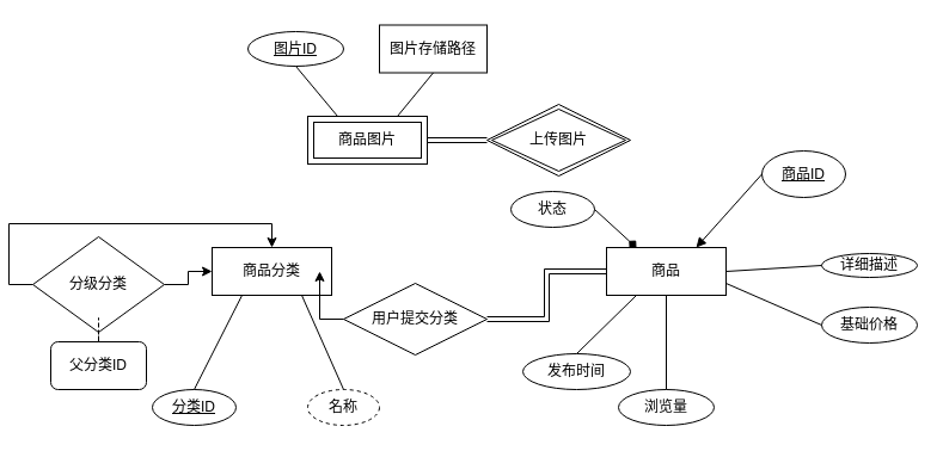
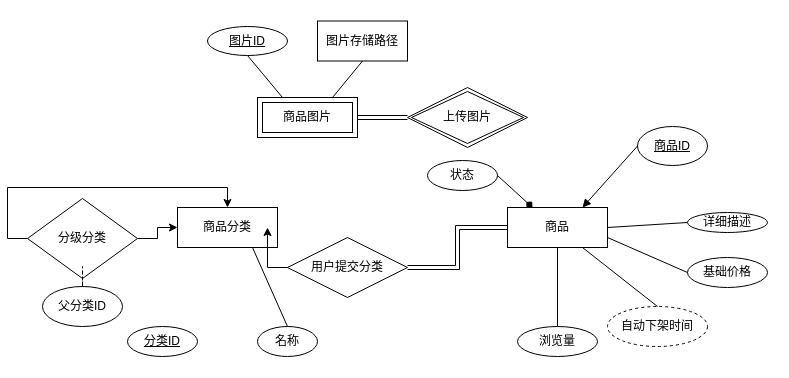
  <mxCell id="0" />
  <mxCell id="1" parent="0" />
  <mxCell id="2" value="商品分类" style="whiteSpace=wrap;html=1;align=center;" parent="1" vertex="1"><mxGeometry x="170" y="207" width="100" height="40" as="geometry" /></mxCell>
  <mxCell id="3" value="" style="edgeStyle=orthogonalEdgeStyle;rounded=0;orthogonalLoop=1;jettySize=auto;html=1;shape=link;" parent="1" source="4" target="7" edge="1"><mxGeometry relative="1" as="geometry" /></mxCell>
  <mxCell id="4" value="商品" style="whiteSpace=wrap;html=1;align=center;" parent="1" vertex="1"><mxGeometry x="500" y="207" width="100" height="40" as="geometry" /></mxCell>
  <mxCell id="5" value="商品图片" style="shape=ext;margin=3;double=1;whiteSpace=wrap;html=1;align=center;" parent="1" vertex="1"><mxGeometry x="250" y="97" width="100" height="40" as="geometry" /></mxCell>
  <mxCell id="6" value="" style="edgeStyle=orthogonalEdgeStyle;rounded=0;orthogonalLoop=1;jettySize=auto;html=1;" parent="1" source="7" target="2" edge="1"><mxGeometry relative="1" as="geometry" /></mxCell>
  <mxCell id="7" value="用户提交分类" style="shape=rhombus;perimeter=rhombusPerimeter;whiteSpace=wrap;html=1;align=center;" parent="1" vertex="1"><mxGeometry x="280" y="237" width="120" height="60" as="geometry" /></mxCell>
  <mxCell id="8" value="" style="edgeStyle=orthogonalEdgeStyle;rounded=0;orthogonalLoop=1;jettySize=auto;html=1;shape=link;" parent="1" source="9" target="5" edge="1"><mxGeometry relative="1" as="geometry" /></mxCell>
  <mxCell id="9" value="上传图片" style="shape=rhombus;double=1;perimeter=rhombusPerimeter;whiteSpace=wrap;html=1;align=center;" parent="1" vertex="1"><mxGeometry x="400" y="87" width="120" height="60" as="geometry" /></mxCell>
  <mxCell id="10" value="" style="edgeStyle=orthogonalEdgeStyle;rounded=0;orthogonalLoop=1;jettySize=auto;html=1;" parent="1" source="12" target="2" edge="1"><mxGeometry relative="1" as="geometry" /></mxCell>
  <mxCell id="11" value="" style="edgeStyle=orthogonalEdgeStyle;rounded=0;orthogonalLoop=1;jettySize=auto;html=1;entryX=0.5;entryY=0;entryDx=0;entryDy=0;exitX=0;exitY=0.5;exitDx=0;exitDy=0;" parent="1" source="12" target="2" edge="1"><mxGeometry relative="1" as="geometry"><mxPoint x="-90" y="227" as="targetPoint" /></mxGeometry></mxCell>
  <mxCell id="12" value="分级分类" style="shape=rhombus;perimeter=rhombusPerimeter;whiteSpace=wrap;html=1;align=center;" parent="1" vertex="1"><mxGeometry x="20" y="198" width="110" height="80" as="geometry" /></mxCell>
  <mxCell id="13" value="" style="edgeStyle=orthogonalEdgeStyle;rounded=0;orthogonalLoop=1;jettySize=auto;html=1;dashed=1;endArrow=none;endFill=0;exitX=0.5;exitY=0;exitDx=0;exitDy=0;" parent="1" source="18" target="12" edge="1"><mxGeometry relative="1" as="geometry"><mxPoint x="75" y="288" as="sourcePoint" /></mxGeometry></mxCell>
  <mxCell id="14" value="分类ID" style="ellipse;whiteSpace=wrap;html=1;align=center;fontStyle=4;" vertex="1" parent="1"><mxGeometry x="120" y="326" width="70" height="30" as="geometry" /></mxCell>
- <mxCell id="15" value="" style="endArrow=none;html=1;rounded=0;exitX=0.25;exitY=1;exitDx=0;exitDy=0;entryX=0.5;entryY=0;entryDx=0;entryDy=0;" edge="1" parent="1" source="2" target="14"><mxGeometry relative="1" as="geometry"><mxPoint x="410" y="316" as="sourcePoint" /><mxPoint x="570" y="316" as="targetPoint" /></mxGeometry></mxCell>
- <mxCell id="16" value="名称" style="ellipse;whiteSpace=wrap;html=1;align=center;dashed=1;" vertex="1" parent="1"><mxGeometry x="250" y="326" width="60" height="30" as="geometry" /></mxCell>
+ <mxCell id="16" value="名称" style="ellipse;whiteSpace=wrap;html=1;align=center;" vertex="1" parent="1"><mxGeometry x="250" y="326" width="60" height="30" as="geometry" /></mxCell>
  <mxCell id="17" value="" style="endArrow=none;html=1;rounded=0;exitX=0.75;exitY=1;exitDx=0;exitDy=0;entryX=0.5;entryY=0;entryDx=0;entryDy=0;" edge="1" parent="1" source="2" target="16"><mxGeometry relative="1" as="geometry"><mxPoint x="610" y="227" as="sourcePoint" /><mxPoint x="690" y="202" as="targetPoint" /></mxGeometry></mxCell>
- <mxCell id="18" value="父分类ID" style="whiteSpace=wrap;html=1;align=center;rounded=1;" vertex="1" parent="1"><mxGeometry x="35" y="286" width="80" height="40" as="geometry" /></mxCell>
+ <mxCell id="18" value="父分类ID" style="ellipse;whiteSpace=wrap;html=1;align=center;" vertex="1" parent="1"><mxGeometry x="35" y="286" width="80" height="40" as="geometry" /></mxCell>
  <mxCell id="19" value="图片ID" style="ellipse;whiteSpace=wrap;html=1;align=center;fontStyle=4;" vertex="1" parent="1"><mxGeometry x="200" y="26" width="80" height="29" as="geometry" /></mxCell>
  <mxCell id="20" value="" style="endArrow=none;html=1;rounded=0;exitX=0.5;exitY=1;exitDx=0;exitDy=0;entryX=0.25;entryY=0;entryDx=0;entryDy=0;" edge="1" parent="1" source="19" target="5"><mxGeometry relative="1" as="geometry"><mxPoint x="230" y="68" as="sourcePoint" /><mxPoint x="190" y="147" as="targetPoint" /></mxGeometry></mxCell>
  <mxCell id="21" value="图片存储路径" style="whiteSpace=wrap;html=1;align=center;rounded=0;" vertex="1" parent="1"><mxGeometry x="310" y="20.5" width="90" height="40" as="geometry" /></mxCell>
  <mxCell id="22" value="" style="endArrow=none;html=1;rounded=0;exitX=0.5;exitY=1;exitDx=0;exitDy=0;entryX=0.75;entryY=0;entryDx=0;entryDy=0;" edge="1" parent="1" source="21" target="5"><mxGeometry relative="1" as="geometry"><mxPoint x="340" y="68" as="sourcePoint" /><mxPoint x="300" y="147" as="targetPoint" /></mxGeometry></mxCell>
  <mxCell id="23" value="商品ID" style="ellipse;whiteSpace=wrap;html=1;align=center;fontStyle=4;" vertex="1" parent="1"><mxGeometry x="630" y="126" width="70" height="39" as="geometry" /></mxCell>
  <mxCell id="24" value="" style="endArrow=block;html=1;rounded=0;exitX=0;exitY=0.5;exitDx=0;exitDy=0;entryX=0.75;entryY=0;entryDx=0;entryDy=0;" edge="1" parent="1" source="23" target="4"><mxGeometry relative="1" as="geometry"><mxPoint x="610" y="150" as="sourcePoint" /><mxPoint x="580" y="186" as="targetPoint" /></mxGeometry></mxCell>
  <mxCell id="25" value="详细描述" style="ellipse;whiteSpace=wrap;html=1;align=center;" vertex="1" parent="1"><mxGeometry x="680" y="212" width="80" height="20" as="geometry" /></mxCell>
  <mxCell id="26" value="" style="endArrow=none;html=1;rounded=0;exitX=0;exitY=0.5;exitDx=0;exitDy=0;entryX=1;entryY=0.5;entryDx=0;entryDy=0;" edge="1" parent="1" source="25" target="4"><mxGeometry relative="1" as="geometry"><mxPoint x="650" y="166" as="sourcePoint" /><mxPoint x="595" y="227" as="targetPoint" /></mxGeometry></mxCell>
  <mxCell id="27" value="基础价格" style="ellipse;whiteSpace=wrap;html=1;align=center;" vertex="1" parent="1"><mxGeometry x="680" y="257" width="80" height="30" as="geometry" /></mxCell>
  <mxCell id="28" value="" style="endArrow=none;html=1;rounded=0;entryX=1;entryY=0.75;entryDx=0;entryDy=0;exitX=0;exitY=0.5;exitDx=0;exitDy=0;" edge="1" parent="1" source="27" target="4"><mxGeometry relative="1" as="geometry"><mxPoint x="670" y="276" as="sourcePoint" /><mxPoint x="605" y="237" as="targetPoint" /></mxGeometry></mxCell>
- <mxCell id="29" value="发布时间" style="ellipse;whiteSpace=wrap;html=1;align=center;" vertex="1" parent="1"><mxGeometry x="430" y="296" width="90" height="30" as="geometry" /></mxCell>
- <mxCell id="30" value="" style="endArrow=none;html=1;rounded=0;exitX=0.25;exitY=1;exitDx=0;exitDy=0;entryX=0.5;entryY=0;entryDx=0;entryDy=0;" edge="1" parent="1" source="4" target="29"><mxGeometry relative="1" as="geometry"><mxPoint x="500" y="257" as="sourcePoint" /><mxPoint x="445" y="318" as="targetPoint" /></mxGeometry></mxCell>
  <mxCell id="31" value="浏览量" style="ellipse;whiteSpace=wrap;html=1;align=center;" vertex="1" parent="1"><mxGeometry x="510" y="326" width="80" height="30" as="geometry" /></mxCell>
  <mxCell id="32" value="" style="endArrow=none;html=1;rounded=0;exitX=0.5;exitY=1;exitDx=0;exitDy=0;entryX=0.5;entryY=0;entryDx=0;entryDy=0;" edge="1" parent="1" source="4" target="31"><mxGeometry relative="1" as="geometry"><mxPoint x="575" y="256" as="sourcePoint" /><mxPoint x="520" y="317" as="targetPoint" /></mxGeometry></mxCell>
+ <mxCell id="33" value="自动下架时间" style="ellipse;whiteSpace=wrap;html=1;align=center;dashed=1;" vertex="1" parent="1"><mxGeometry x="600" y="306" width="100" height="40" as="geometry" /></mxCell>
+ <mxCell id="34" value="" style="endArrow=none;html=1;rounded=0;exitX=0.75;exitY=1;exitDx=0;exitDy=0;entryX=0.5;entryY=0;entryDx=0;entryDy=0;" edge="1" parent="1" source="4" target="33"><mxGeometry relative="1" as="geometry"><mxPoint x="645" y="245" as="sourcePoint" /><mxPoint x="590" y="306" as="targetPoint" /></mxGeometry></mxCell>
  <mxCell id="35" value="状态" style="ellipse;whiteSpace=wrap;html=1;align=center;" vertex="1" parent="1"><mxGeometry x="420" y="160" width="70" height="30" as="geometry" /></mxCell>
  <mxCell id="36" value="" style="endArrow=diamond;html=1;rounded=0;exitX=1;exitY=0.5;exitDx=0;exitDy=0;entryX=0.25;entryY=0;entryDx=0;entryDy=0;" edge="1" parent="1" source="35" target="4"><mxGeometry relative="1" as="geometry"><mxPoint x="520" y="168" as="sourcePoint" /><mxPoint x="465" y="229" as="targetPoint" /></mxGeometry></mxCell>
